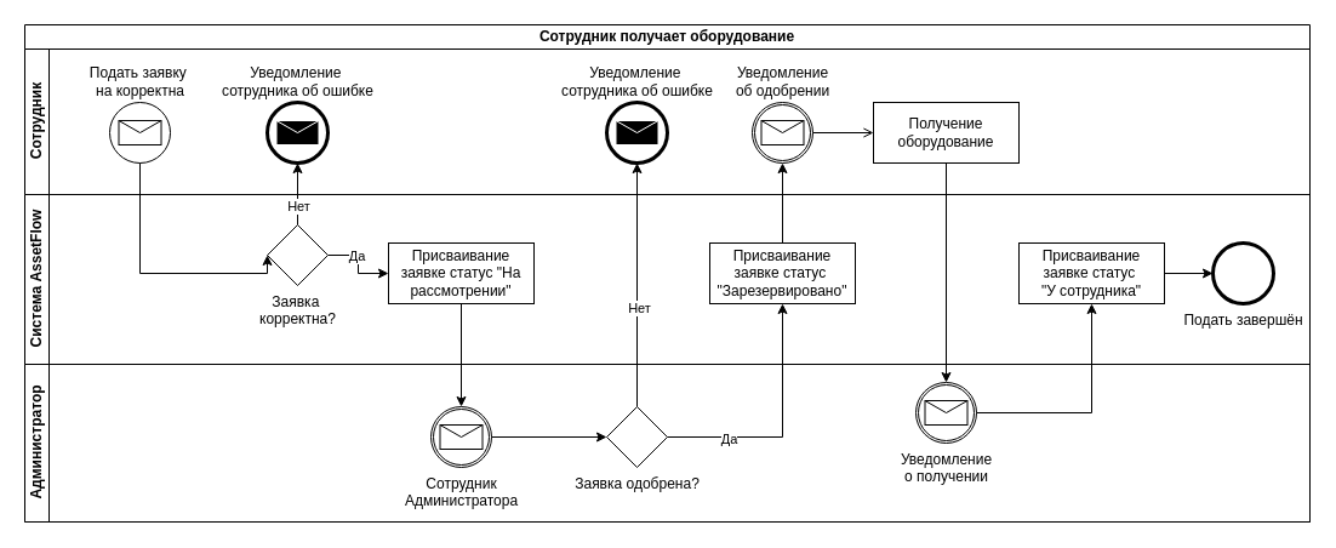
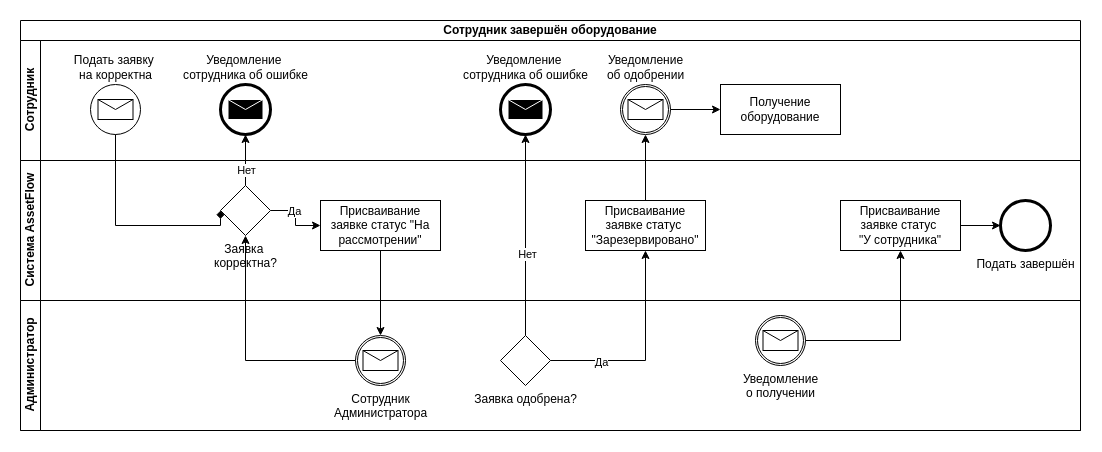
  <mxCell id="0" />
  <mxCell id="1" parent="0" />
- <mxCell id="2" value="Сотрудник получает оборудование" style="swimlane;html=1;childLayout=stackLayout;resizeParent=1;resizeParentMax=0;horizontal=1;startSize=20;horizontalStack=0;whiteSpace=wrap;" parent="1" vertex="1"><mxGeometry x="20" y="20" width="1060" height="410" as="geometry" /></mxCell>
+ <mxCell id="2" value="Сотрудник завершён оборудование" style="swimlane;html=1;childLayout=stackLayout;resizeParent=1;resizeParentMax=0;horizontal=1;startSize=20;horizontalStack=0;whiteSpace=wrap;" parent="1" vertex="1"><mxGeometry x="20" y="20" width="1060" height="410" as="geometry" /></mxCell>
  <mxCell id="3" value="Сотрудник" style="swimlane;html=1;startSize=20;horizontal=0;" parent="2" vertex="1"><mxGeometry y="20" width="1060" height="120" as="geometry" /></mxCell>
  <mxCell id="4" value="Подать заявку&amp;nbsp;&lt;div&gt;на корректна&lt;/div&gt;" style="points=[[0.145,0.145,0],[0.5,0,0],[0.855,0.145,0],[1,0.5,0],[0.855,0.855,0],[0.5,1,0],[0.145,0.855,0],[0,0.5,0]];shape=mxgraph.bpmn.event;html=1;verticalLabelPosition=top;labelBackgroundColor=#ffffff;verticalAlign=bottom;align=center;perimeter=ellipsePerimeter;outlineConnect=0;aspect=fixed;outline=standard;symbol=message;labelPosition=center;" parent="3" vertex="1"><mxGeometry x="70" y="44" width="50" height="50" as="geometry" /></mxCell>
  <mxCell id="5" value="Уведомление&amp;nbsp;&lt;div&gt;сотрудника об ошибке&lt;/div&gt;" style="points=[[0.145,0.145,0],[0.5,0,0],[0.855,0.145,0],[1,0.5,0],[0.855,0.855,0],[0.5,1,0],[0.145,0.855,0],[0,0.5,0]];shape=mxgraph.bpmn.event;html=1;verticalLabelPosition=top;labelBackgroundColor=#ffffff;verticalAlign=bottom;align=center;perimeter=ellipsePerimeter;outlineConnect=0;aspect=fixed;outline=end;symbol=message;labelPosition=center;" parent="3" vertex="1"><mxGeometry x="200" y="44" width="50" height="50" as="geometry" /></mxCell>
  <mxCell id="6" value="Уведомление&amp;nbsp;&lt;div&gt;сотрудника об ошибке&lt;/div&gt;" style="points=[[0.145,0.145,0],[0.5,0,0],[0.855,0.145,0],[1,0.5,0],[0.855,0.855,0],[0.5,1,0],[0.145,0.855,0],[0,0.5,0]];shape=mxgraph.bpmn.event;html=1;verticalLabelPosition=top;labelBackgroundColor=#ffffff;verticalAlign=bottom;align=center;perimeter=ellipsePerimeter;outlineConnect=0;aspect=fixed;outline=end;symbol=message;labelPosition=center;" parent="3" vertex="1"><mxGeometry x="480" y="44" width="50" height="50" as="geometry" /></mxCell>
  <mxCell id="7" value="Уведомление&lt;div&gt;об одобрении&lt;/div&gt;" style="points=[[0.145,0.145,0],[0.5,0,0],[0.855,0.145,0],[1,0.5,0],[0.855,0.855,0],[0.5,1,0],[0.145,0.855,0],[0,0.5,0]];shape=mxgraph.bpmn.event;html=1;verticalLabelPosition=top;labelBackgroundColor=#ffffff;verticalAlign=bottom;align=center;perimeter=ellipsePerimeter;outlineConnect=0;aspect=fixed;outline=catching;symbol=message;labelPosition=center;" parent="3" vertex="1"><mxGeometry x="600" y="44" width="50" height="50" as="geometry" /></mxCell>
  <mxCell id="8" value="Получение оборудование" style="points=[[0.25,0,0],[0.5,0,0],[0.75,0,0],[1,0.25,0],[1,0.5,0],[1,0.75,0],[0.75,1,0],[0.5,1,0],[0.25,1,0],[0,0.75,0],[0,0.5,0],[0,0.25,0]];shape=mxgraph.bpmn.task2;whiteSpace=wrap;rectStyle=rounded;size=10;html=1;container=1;expand=0;collapsible=0;taskMarker=abstract;" parent="3" vertex="1"><mxGeometry x="700" y="44" width="120" height="50" as="geometry" /></mxCell>
- <mxCell id="9" style="edgeStyle=orthogonalEdgeStyle;rounded=0;orthogonalLoop=1;jettySize=auto;html=1;entryX=0;entryY=0.5;entryDx=0;entryDy=0;entryPerimeter=0;endArrow=open;" parent="3" source="7" target="8" edge="1"><mxGeometry relative="1" as="geometry" /></mxCell>
+ <mxCell id="9" style="edgeStyle=orthogonalEdgeStyle;rounded=0;orthogonalLoop=1;jettySize=auto;html=1;entryX=0;entryY=0.5;entryDx=0;entryDy=0;entryPerimeter=0;" parent="3" source="7" target="8" edge="1"><mxGeometry relative="1" as="geometry" /></mxCell>
  <mxCell id="10" value="Система AssetFlow" style="swimlane;html=1;startSize=20;horizontal=0;" parent="2" vertex="1"><mxGeometry y="140" width="1060" height="140" as="geometry" /></mxCell>
  <mxCell id="11" style="edgeStyle=orthogonalEdgeStyle;rounded=0;orthogonalLoop=1;jettySize=auto;html=1;" parent="10" source="13" target="14" edge="1"><mxGeometry relative="1" as="geometry" /></mxCell>
  <mxCell id="12" value="Да" style="edgeLabel;html=1;align=center;verticalAlign=middle;resizable=0;points=[];" parent="11" vertex="1" connectable="0"><mxGeometry x="-0.624" relative="1" as="geometry"><mxPoint x="11" as="offset" /></mxGeometry></mxCell>
  <mxCell id="13" value="Заявка&amp;nbsp;&lt;div&gt;корректна?&lt;/div&gt;" style="points=[[0.25,0.25,0],[0.5,0,0],[0.75,0.25,0],[1,0.5,0],[0.75,0.75,0],[0.5,1,0],[0.25,0.75,0],[0,0.5,0]];shape=mxgraph.bpmn.gateway2;html=1;verticalLabelPosition=bottom;labelBackgroundColor=#ffffff;verticalAlign=top;align=center;perimeter=rhombusPerimeter;outlineConnect=0;outline=none;symbol=none;labelPosition=center;" parent="10" vertex="1"><mxGeometry x="200" y="25" width="50" height="50" as="geometry" /></mxCell>
  <mxCell id="14" value="Присваивание заявке статус &quot;На рассмотрении&quot;" style="points=[[0.25,0,0],[0.5,0,0],[0.75,0,0],[1,0.25,0],[1,0.5,0],[1,0.75,0],[0.75,1,0],[0.5,1,0],[0.25,1,0],[0,0.75,0],[0,0.5,0],[0,0.25,0]];shape=mxgraph.bpmn.task2;whiteSpace=wrap;rectStyle=rounded;size=10;html=1;container=1;expand=0;collapsible=0;taskMarker=abstract;" parent="10" vertex="1"><mxGeometry x="300" y="40" width="120" height="50" as="geometry" /></mxCell>
  <mxCell id="15" value="Присваивание заявке статус&amp;nbsp;&lt;div&gt;&quot;Зарезервировано&quot;&lt;/div&gt;" style="points=[[0.25,0,0],[0.5,0,0],[0.75,0,0],[1,0.25,0],[1,0.5,0],[1,0.75,0],[0.75,1,0],[0.5,1,0],[0.25,1,0],[0,0.75,0],[0,0.5,0],[0,0.25,0]];shape=mxgraph.bpmn.task2;whiteSpace=wrap;rectStyle=rounded;size=10;html=1;container=1;expand=0;collapsible=0;taskMarker=abstract;" parent="10" vertex="1"><mxGeometry x="565" y="40" width="120" height="50" as="geometry" /></mxCell>
  <mxCell id="16" style="edgeStyle=orthogonalEdgeStyle;rounded=0;orthogonalLoop=1;jettySize=auto;html=1;" parent="10" source="17" target="18" edge="1"><mxGeometry relative="1" as="geometry" /></mxCell>
  <mxCell id="17" value="Присваивание заявке статус&amp;nbsp;&lt;div&gt;&quot;У сотрудника&quot;&lt;/div&gt;" style="points=[[0.25,0,0],[0.5,0,0],[0.75,0,0],[1,0.25,0],[1,0.5,0],[1,0.75,0],[0.75,1,0],[0.5,1,0],[0.25,1,0],[0,0.75,0],[0,0.5,0],[0,0.25,0]];shape=mxgraph.bpmn.task2;whiteSpace=wrap;rectStyle=rounded;size=10;html=1;container=1;expand=0;collapsible=0;taskMarker=abstract;" parent="10" vertex="1"><mxGeometry x="820" y="40" width="120" height="50" as="geometry" /></mxCell>
  <mxCell id="18" value="Подать завершён" style="points=[[0.145,0.145,0],[0.5,0,0],[0.855,0.145,0],[1,0.5,0],[0.855,0.855,0],[0.5,1,0],[0.145,0.855,0],[0,0.5,0]];shape=mxgraph.bpmn.event;html=1;verticalLabelPosition=bottom;labelBackgroundColor=#ffffff;verticalAlign=top;align=center;perimeter=ellipsePerimeter;outlineConnect=0;aspect=fixed;outline=end;symbol=terminate2;" parent="10" vertex="1"><mxGeometry x="980" y="40" width="50" height="50" as="geometry" /></mxCell>
  <mxCell id="19" value="Администратор" style="swimlane;html=1;startSize=20;horizontal=0;" parent="2" vertex="1"><mxGeometry y="280" width="1060" height="130" as="geometry" /></mxCell>
  <mxCell id="20" value="Сотрудник&lt;div&gt;Администратора&lt;/div&gt;" style="points=[[0.145,0.145,0],[0.5,0,0],[0.855,0.145,0],[1,0.5,0],[0.855,0.855,0],[0.5,1,0],[0.145,0.855,0],[0,0.5,0]];shape=mxgraph.bpmn.event;html=1;verticalLabelPosition=bottom;labelBackgroundColor=#ffffff;verticalAlign=top;align=center;perimeter=ellipsePerimeter;outlineConnect=0;aspect=fixed;outline=catching;symbol=message;" parent="19" vertex="1"><mxGeometry x="335" y="35" width="50" height="50" as="geometry" /></mxCell>
  <mxCell id="21" value="Заявка одобрена?" style="points=[[0.25,0.25,0],[0.5,0,0],[0.75,0.25,0],[1,0.5,0],[0.75,0.75,0],[0.5,1,0],[0.25,0.75,0],[0,0.5,0]];shape=mxgraph.bpmn.gateway2;html=1;verticalLabelPosition=bottom;labelBackgroundColor=#ffffff;verticalAlign=top;align=center;perimeter=rhombusPerimeter;outlineConnect=0;outline=none;symbol=none;" parent="19" vertex="1"><mxGeometry x="480" y="35" width="50" height="50" as="geometry" /></mxCell>
  <mxCell id="22" value="Уведомление&lt;div&gt;о получении&lt;/div&gt;" style="points=[[0.145,0.145,0],[0.5,0,0],[0.855,0.145,0],[1,0.5,0],[0.855,0.855,0],[0.5,1,0],[0.145,0.855,0],[0,0.5,0]];shape=mxgraph.bpmn.event;html=1;verticalLabelPosition=bottom;labelBackgroundColor=#ffffff;verticalAlign=top;align=center;perimeter=ellipsePerimeter;outlineConnect=0;aspect=fixed;outline=catching;symbol=message;" parent="19" vertex="1"><mxGeometry x="735" y="15" width="50" height="50" as="geometry" /></mxCell>
- <mxCell id="23" style="edgeStyle=orthogonalEdgeStyle;rounded=0;orthogonalLoop=1;jettySize=auto;html=1;entryX=0;entryY=0.5;entryDx=0;entryDy=0;entryPerimeter=0;" parent="19" source="20" target="21" edge="1"><mxGeometry relative="1" as="geometry" /></mxCell>
+ <mxCell id="23" style="edgeStyle=orthogonalEdgeStyle;rounded=0;orthogonalLoop=1;jettySize=auto;html=1;" parent="19" source="20" target="13" edge="1"><mxGeometry relative="1" as="geometry" /></mxCell>
  <mxCell id="24" style="edgeStyle=orthogonalEdgeStyle;rounded=0;orthogonalLoop=1;jettySize=auto;html=1;entryX=0.5;entryY=1;entryDx=0;entryDy=0;entryPerimeter=0;" parent="2" source="13" target="5" edge="1"><mxGeometry relative="1" as="geometry" /></mxCell>
  <mxCell id="25" value="Нет" style="edgeLabel;html=1;align=center;verticalAlign=middle;resizable=0;points=[];" parent="24" vertex="1" connectable="0"><mxGeometry x="-0.461" y="2" relative="1" as="geometry"><mxPoint x="2" y="-2" as="offset" /></mxGeometry></mxCell>
  <mxCell id="26" style="edgeStyle=orthogonalEdgeStyle;rounded=0;orthogonalLoop=1;jettySize=auto;html=1;entryX=0.5;entryY=0;entryDx=0;entryDy=0;entryPerimeter=0;" parent="2" source="14" target="20" edge="1"><mxGeometry relative="1" as="geometry" /></mxCell>
  <mxCell id="27" style="edgeStyle=orthogonalEdgeStyle;rounded=0;orthogonalLoop=1;jettySize=auto;html=1;entryX=0.5;entryY=1;entryDx=0;entryDy=0;entryPerimeter=0;" parent="2" source="21" target="6" edge="1"><mxGeometry relative="1" as="geometry" /></mxCell>
  <mxCell id="28" value="Нет" style="edgeLabel;html=1;align=center;verticalAlign=middle;resizable=0;points=[];" parent="27" vertex="1" connectable="0"><mxGeometry x="-0.18" y="-1" relative="1" as="geometry"><mxPoint as="offset" /></mxGeometry></mxCell>
  <mxCell id="29" style="edgeStyle=orthogonalEdgeStyle;rounded=0;orthogonalLoop=1;jettySize=auto;html=1;entryX=0.5;entryY=1;entryDx=0;entryDy=0;entryPerimeter=0;" parent="2" source="21" target="15" edge="1"><mxGeometry relative="1" as="geometry" /></mxCell>
  <mxCell id="30" value="Да" style="edgeLabel;html=1;align=center;verticalAlign=middle;resizable=0;points=[];" parent="29" vertex="1" connectable="0"><mxGeometry x="-0.512" y="-1" relative="1" as="geometry"><mxPoint as="offset" /></mxGeometry></mxCell>
  <mxCell id="31" style="edgeStyle=orthogonalEdgeStyle;rounded=0;orthogonalLoop=1;jettySize=auto;html=1;entryX=0.5;entryY=1;entryDx=0;entryDy=0;entryPerimeter=0;" parent="2" source="15" target="7" edge="1"><mxGeometry relative="1" as="geometry" /></mxCell>
- <mxCell id="32" style="edgeStyle=orthogonalEdgeStyle;rounded=0;orthogonalLoop=1;jettySize=auto;html=1;entryX=0.5;entryY=0;entryDx=0;entryDy=0;entryPerimeter=0;" parent="2" source="8" target="22" edge="1"><mxGeometry relative="1" as="geometry" /></mxCell>
  <mxCell id="33" style="edgeStyle=orthogonalEdgeStyle;rounded=0;orthogonalLoop=1;jettySize=auto;html=1;entryX=0.5;entryY=1;entryDx=0;entryDy=0;entryPerimeter=0;" parent="2" source="22" target="17" edge="1"><mxGeometry relative="1" as="geometry" /></mxCell>
- <mxCell id="34" style="edgeStyle=orthogonalEdgeStyle;rounded=0;orthogonalLoop=1;jettySize=auto;html=1;entryX=0;entryY=0.5;entryDx=0;entryDy=0;entryPerimeter=0;" parent="2" source="4" target="13" edge="1"><mxGeometry relative="1" as="geometry"><Array as="points"><mxPoint x="95" y="205" /></Array></mxGeometry></mxCell>
+ <mxCell id="34" style="edgeStyle=orthogonalEdgeStyle;rounded=0;orthogonalLoop=1;jettySize=auto;html=1;entryX=0;entryY=0.5;entryDx=0;entryDy=0;entryPerimeter=0;endArrow=diamond;" parent="2" source="4" target="13" edge="1"><mxGeometry relative="1" as="geometry"><Array as="points"><mxPoint x="95" y="205" /></Array></mxGeometry></mxCell>
